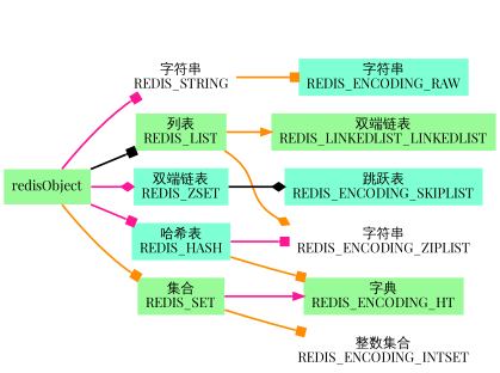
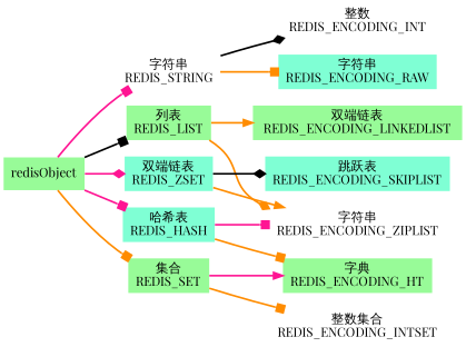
  digraph {
    fontname="Playfair Display"
    rankdir=LR
    node [color=darkgreen fillcolor=palegreen fontname="Playfair Display" shape=plaintext style=filled]
    edge [arrowhead=box color=darkorange fontname="Playfair Display" style=bold]
    n1 [label=redisObject]
    n2 [color=blue fillcolor=white label="字符串\nREDIS_STRING"]
    n3 [label="列表\nREDIS_LIST"]
    n4 [label="集合\nREDIS_SET"]
    n5 [fillcolor=aquamarine label="双端链表\nREDIS_ZSET"]
    n6 [fillcolor=aquamarine label="哈希表\nREDIS_HASH"]
    n7 [fillcolor=aquamarine label="字符串\nREDIS_ENCODING_RAW"]
-   n9 [color=blue label="双端链表\nREDIS_LINKEDLIST_LINKEDLIST"]
+   n8 [color=blue fillcolor=white label="整数\nREDIS_ENCODING_INT"]
+   n9 [color=blue label="双端链表\nREDIS_ENCODING_LINKEDLIST"]
    n10 [fillcolor=white label="字符串\nREDIS_ENCODING_ZIPLIST"]
    n11 [label="字典\nREDIS_ENCODING_HT"]
    n12 [color=blue fillcolor=white label="整数集合\nREDIS_ENCODING_INTSET"]
    n13 [color=blue fillcolor=aquamarine label="跳跃表\nREDIS_ENCODING_SKIPLIST"]
    n1 -> n2 [color=deeppink]
    n1 -> n3 [color=black]
    n1 -> n4
    n1 -> n5 [arrowhead=diamond color=deeppink]
    n1 -> n6 [color=deeppink]
    n2 -> n7
+   n2 -> n8 [arrowhead=diamond color=black]
    n3 -> n9 [arrowhead=normal]
    n3 -> n10 [arrowhead=diamond]
    n4 -> n11 [arrowhead=normal color=deeppink]
    n4 -> n12
+   n5 -> n10 [arrowhead=normal]
    n5 -> n13 [arrowhead=diamond color=black]
    n6 -> n10 [color=deeppink]
    n6 -> n11
  }
